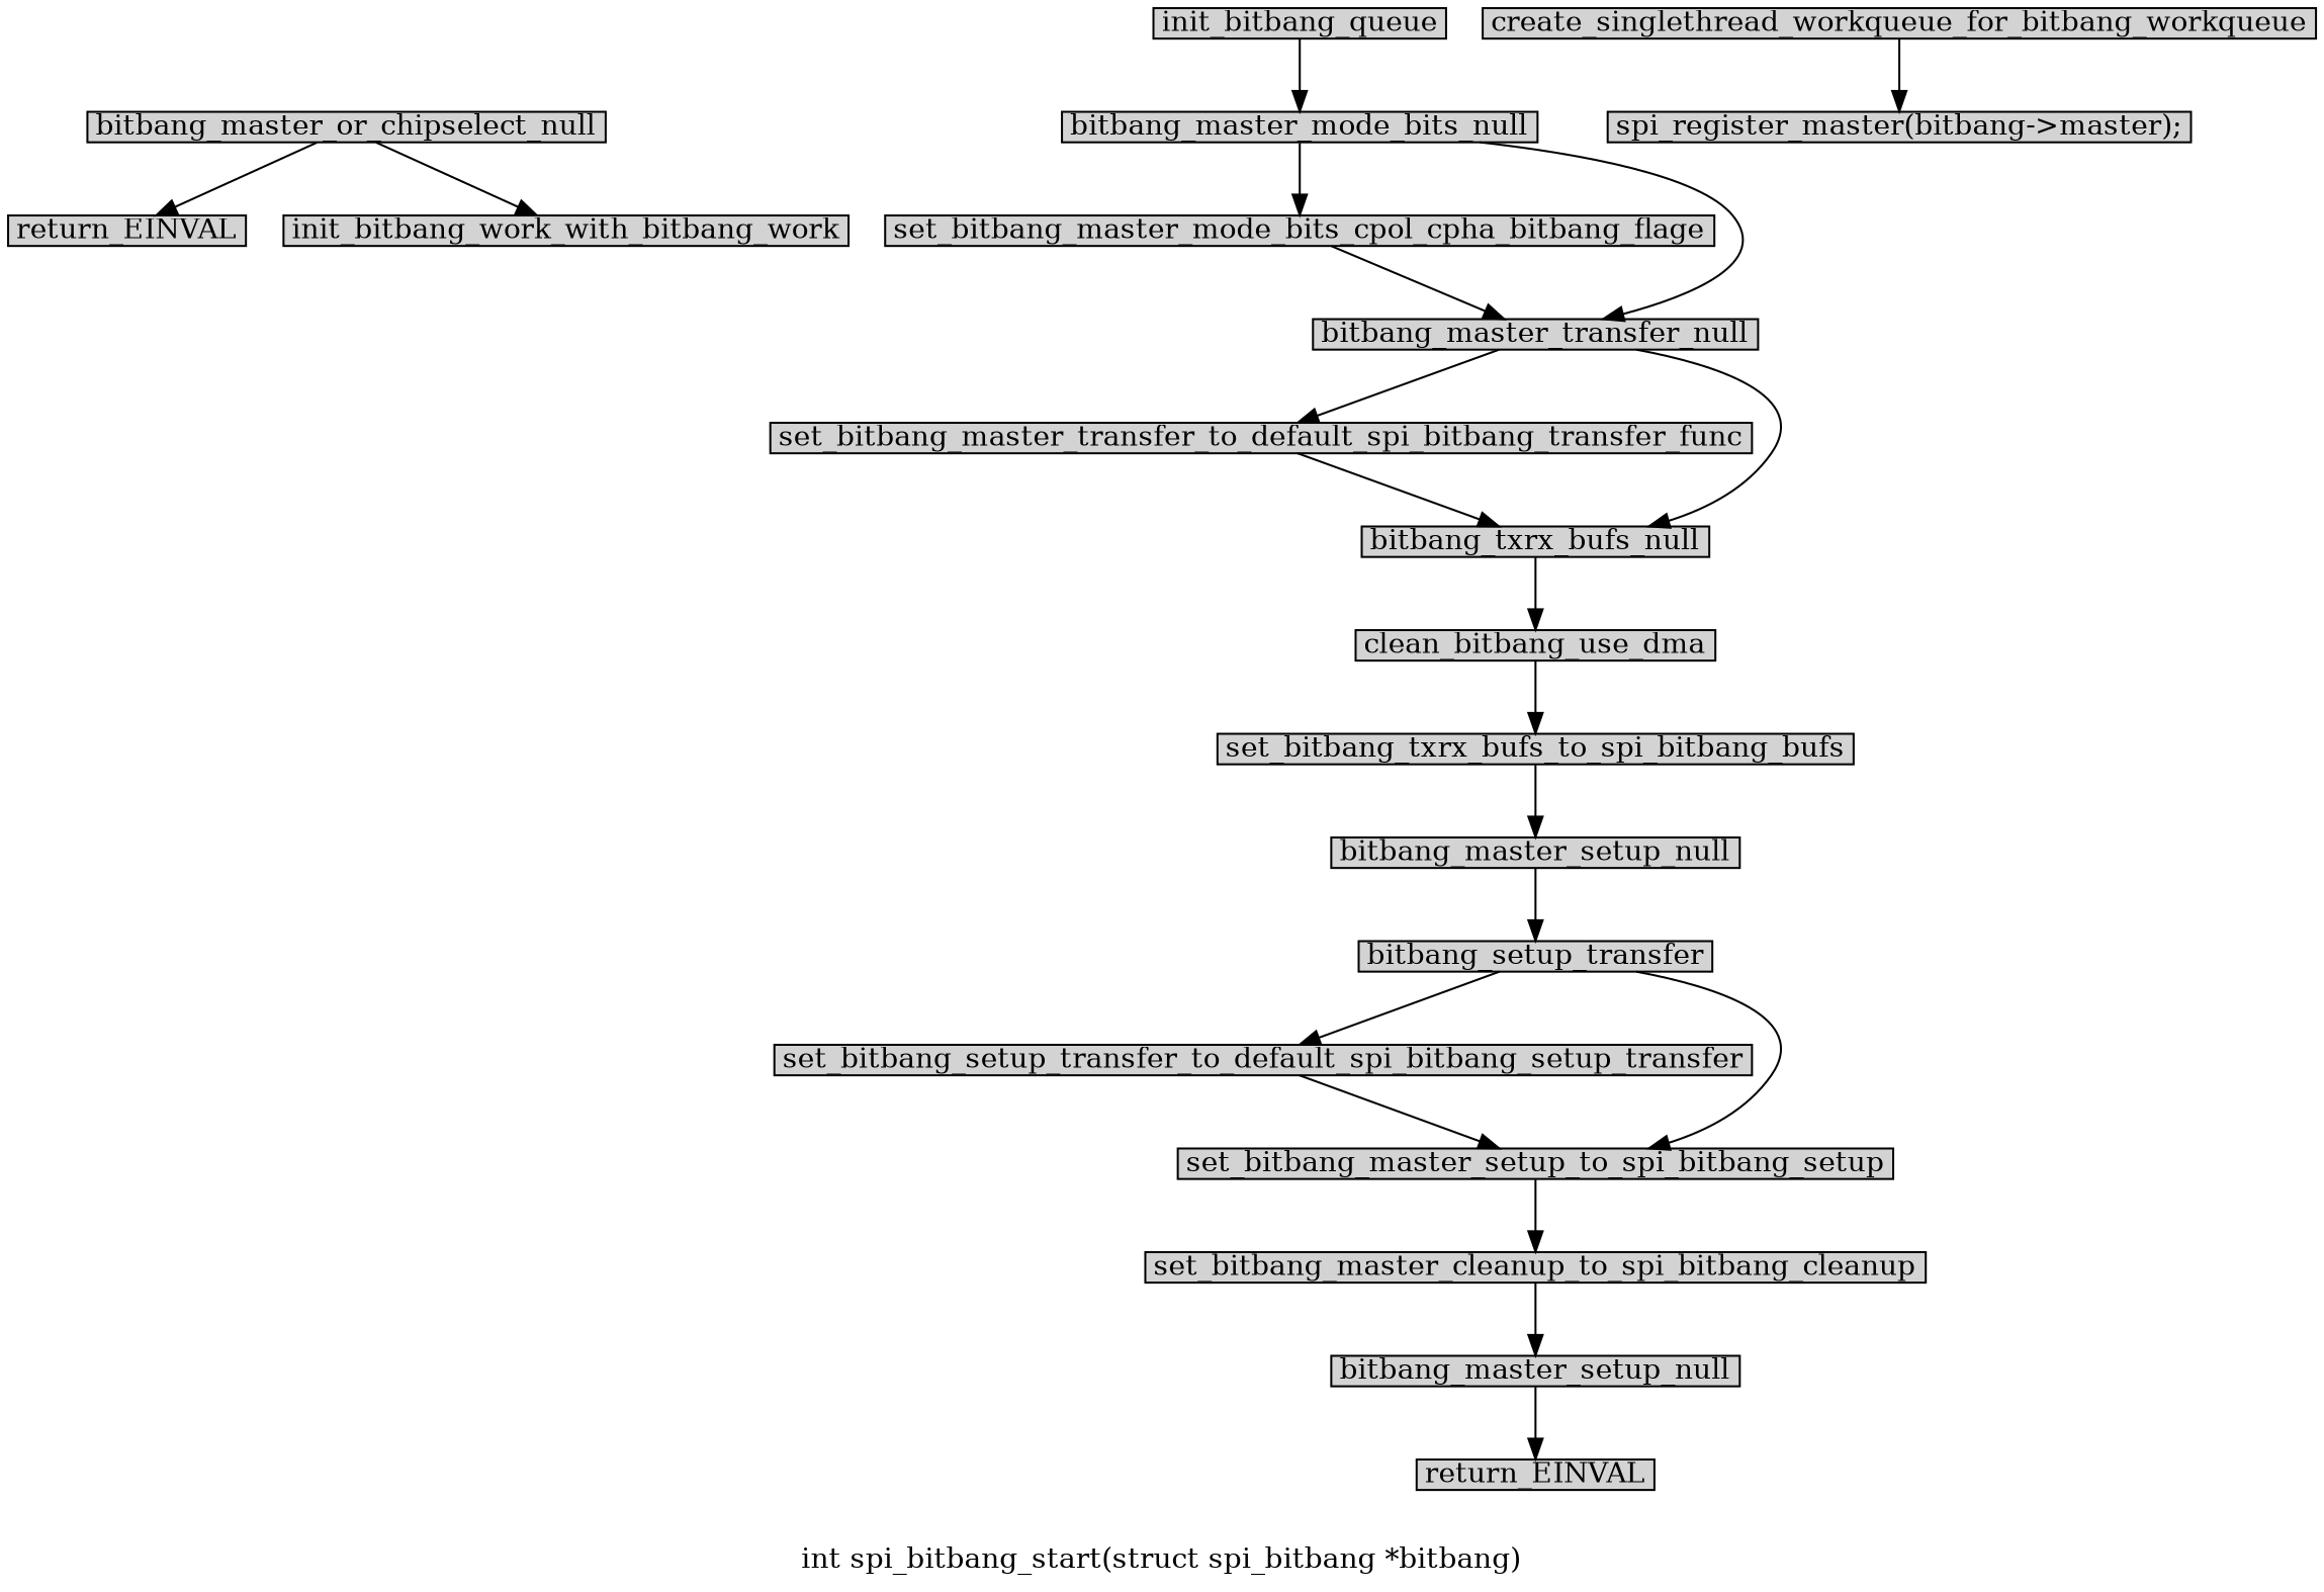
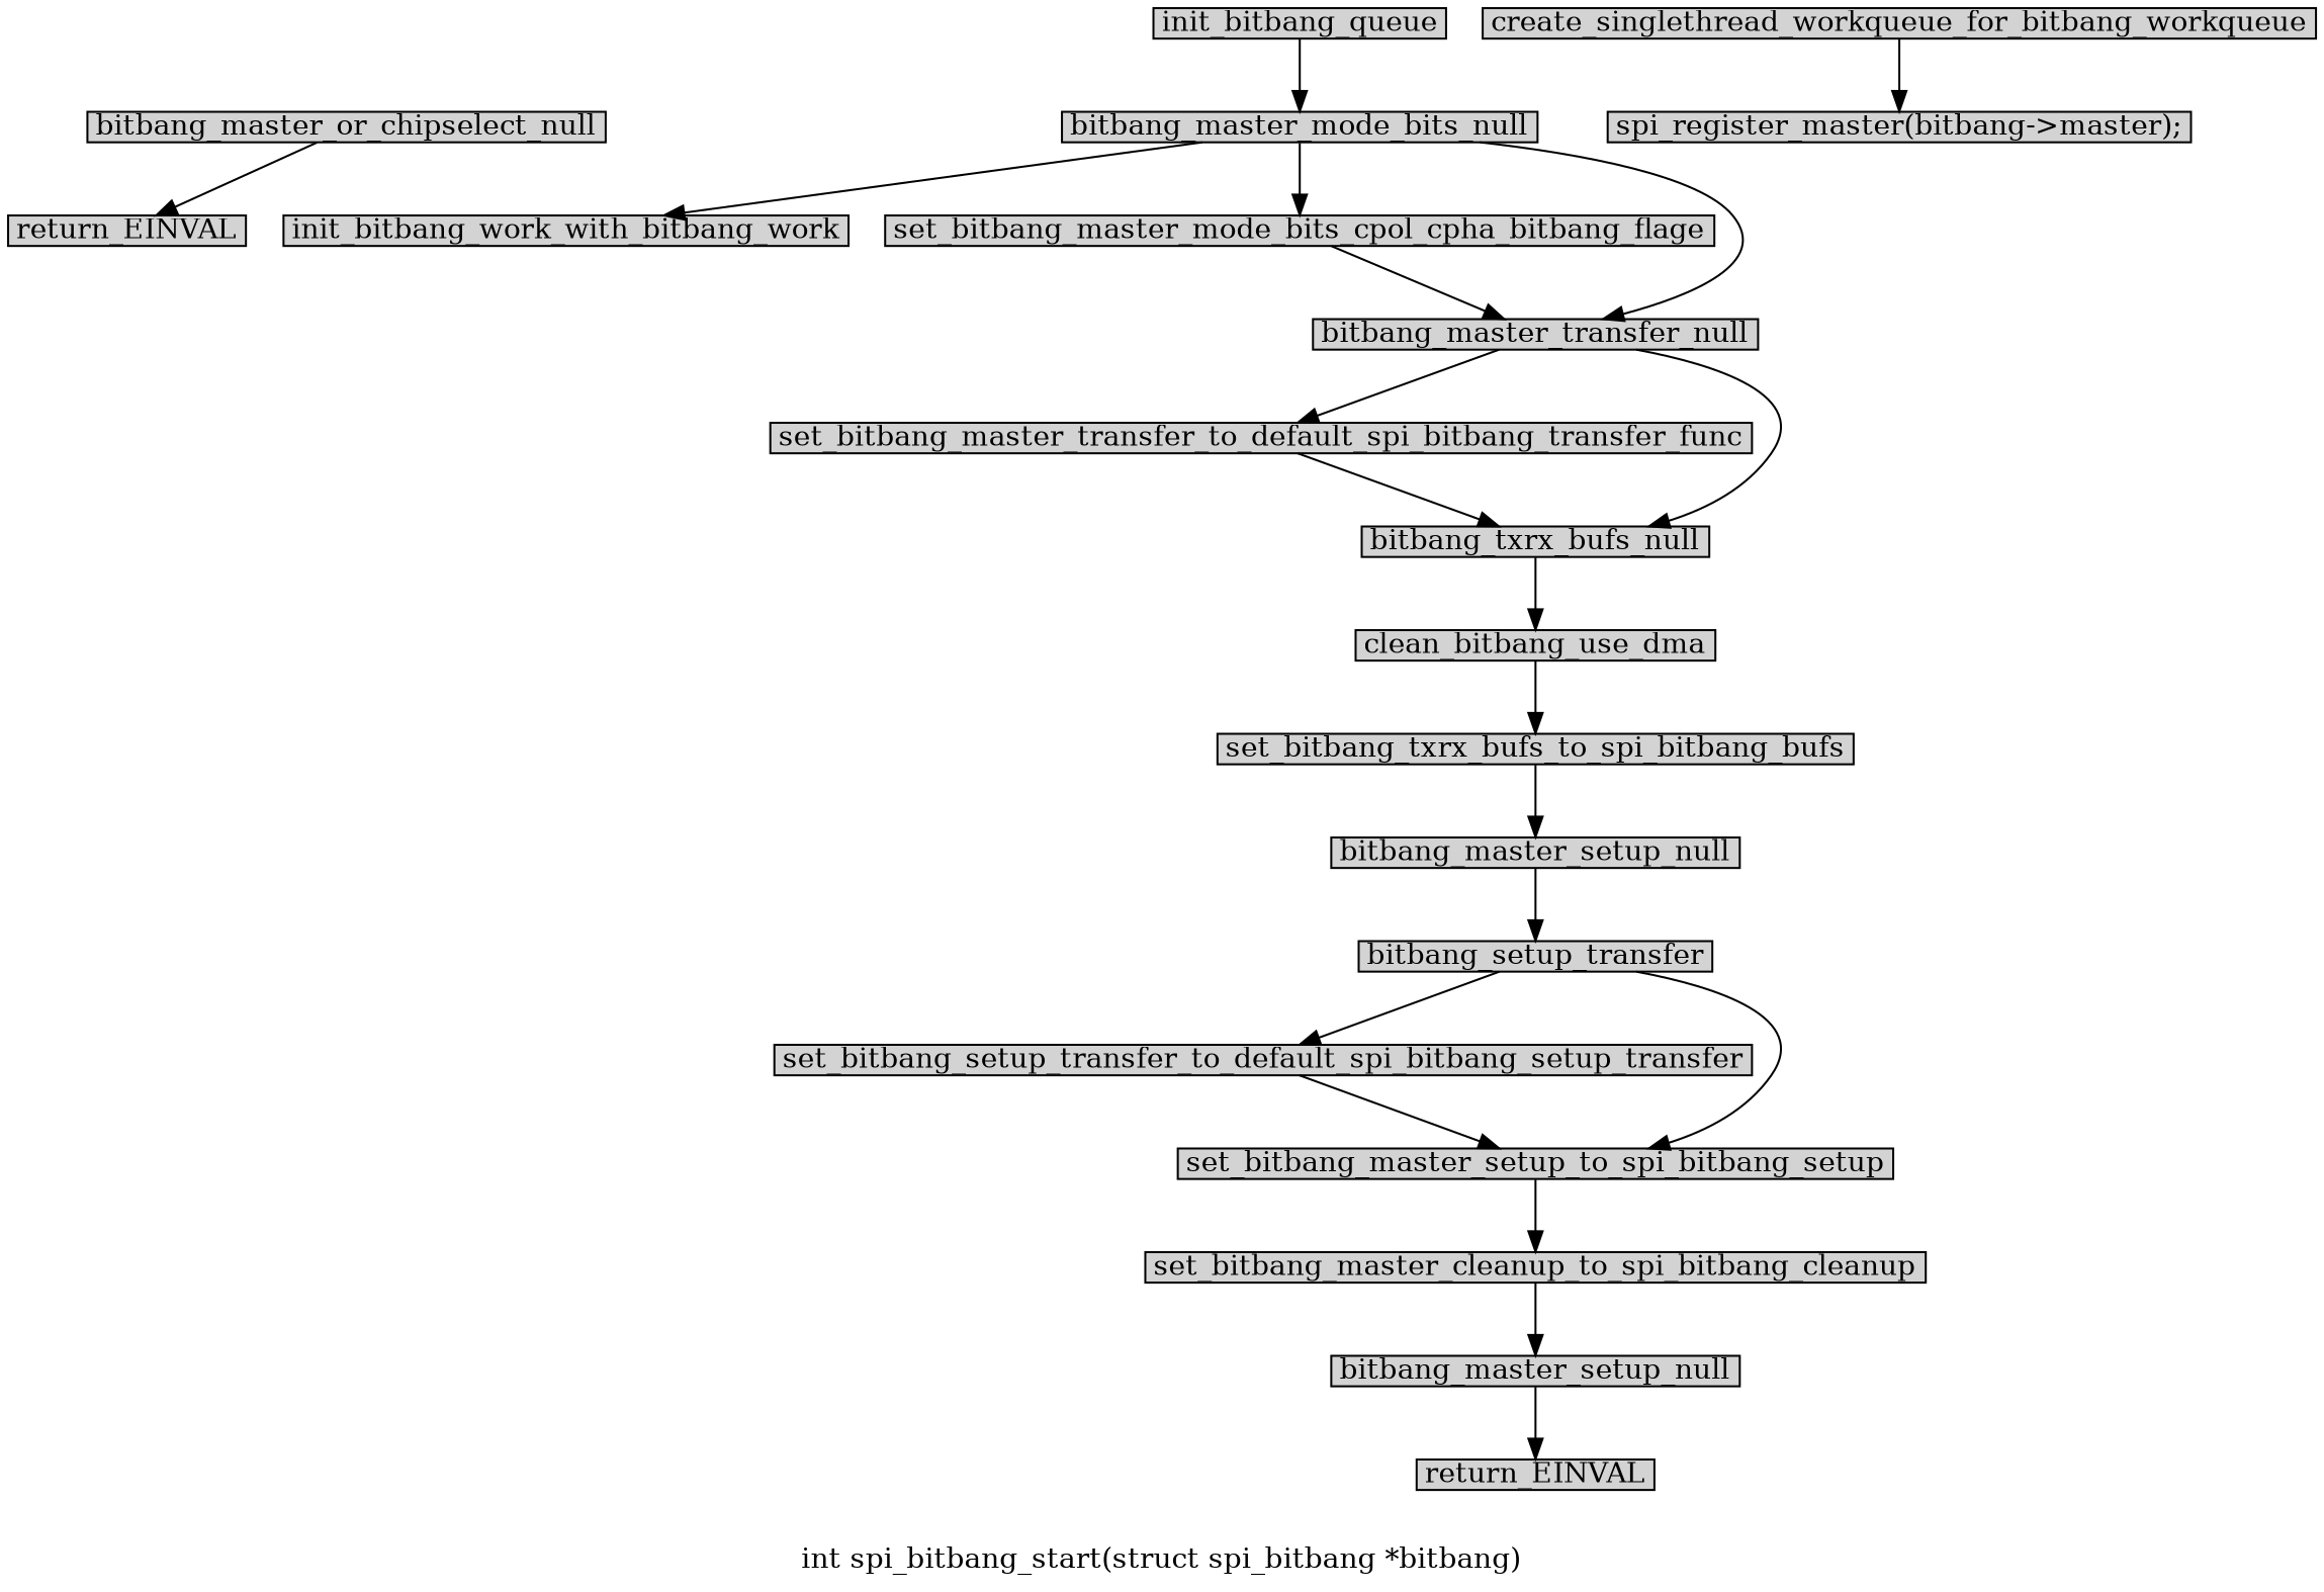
  digraph {
    label="int spi_bitbang_start(struct spi_bitbang *bitbang)"
    node [margin="0.05,0.005" shape=box style=filled]
    n1 [height=0.1 label=bitbang_master_or_chipselect_null width=0.1]
    n2 [height=0.1 label=return_EINVAL width=0.1]
    n3 [height=0.1 label=init_bitbang_work_with_bitbang_work width=0.1]
    n4 [height=0.1 label=init_bitbang_queue width=0.1]
    n5 [height=0.1 label=bitbang_master_mode_bits_null width=0.1]
    n6 [height=0.1 label=set_bitbang_master_mode_bits_cpol_cpha_bitbang_flage width=0.1]
    n7 [height=0.1 label=bitbang_master_transfer_null width=0.1]
    n8 [height=0.1 label=set_bitbang_master_transfer_to_default_spi_bitbang_transfer_func width=0.1]
    n9 [height=0.1 label=bitbang_txrx_bufs_null width=0.1]
    n10 [height=0.1 label=clean_bitbang_use_dma width=0.1]
    n11 [height=0.1 label=set_bitbang_txrx_bufs_to_spi_bitbang_bufs width=0.1]
    n12 [height=0.1 label=bitbang_master_setup_null width=0.1]
    n13 [height=0.1 label=bitbang_setup_transfer width=0.1]
    n14 [height=0.1 label=set_bitbang_setup_transfer_to_default_spi_bitbang_setup_transfer width=0.1]
    n15 [height=0.1 label=set_bitbang_master_setup_to_spi_bitbang_setup width=0.1]
    n16 [height=0.1 label=set_bitbang_master_cleanup_to_spi_bitbang_cleanup width=0.1]
    n17 [height=0.1 label=bitbang_master_setup_null width=0.1]
    n18 [height=0.1 label=return_EINVAL width=0.1]
    n19 [height=0.1 label=create_singlethread_workqueue_for_bitbang_workqueue width=0.1]
    n20 [height=0.1 label="spi_register_master(bitbang->master);" width=0.1]
    n1 -> n2
-   n1 -> n3
+   n5 -> n3
    n4 -> n5
    n5 -> n6
    n5 -> n7
    n6 -> n7
    n7 -> n8
    n7 -> n9
    n8 -> n9
    n9 -> n10
    n10 -> n11
    n11 -> n12
    n12 -> n13
    n13 -> n14
    n13 -> n15
    n14 -> n15
    n15 -> n16
    n16 -> n17
    n17 -> n18
    n19 -> n20
  }
